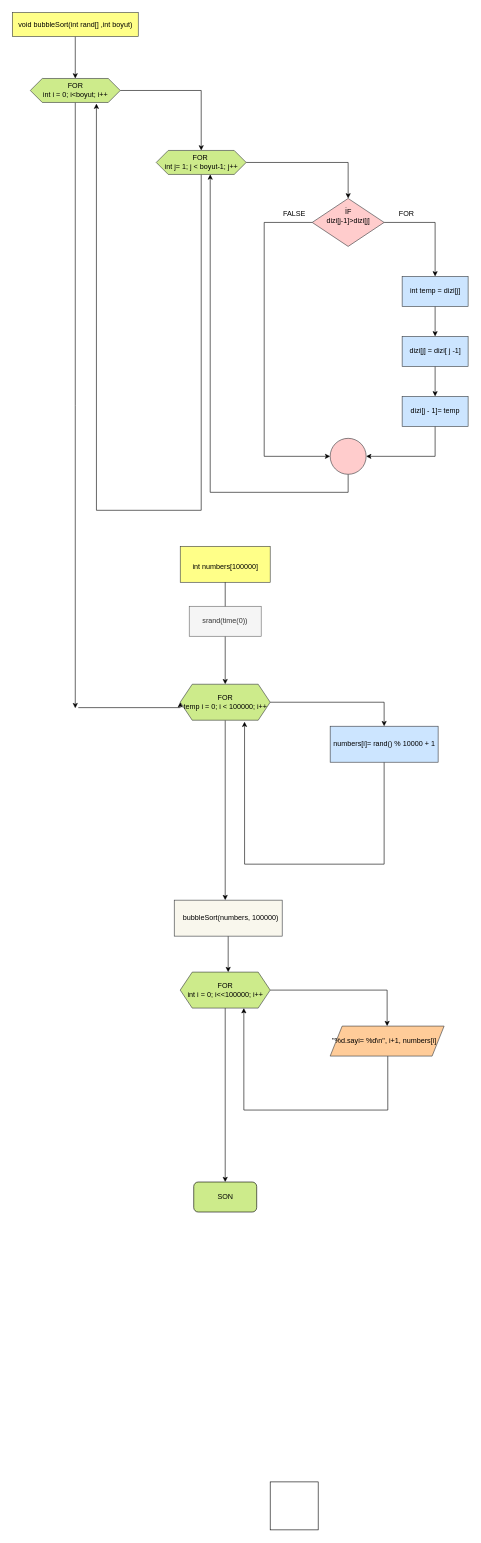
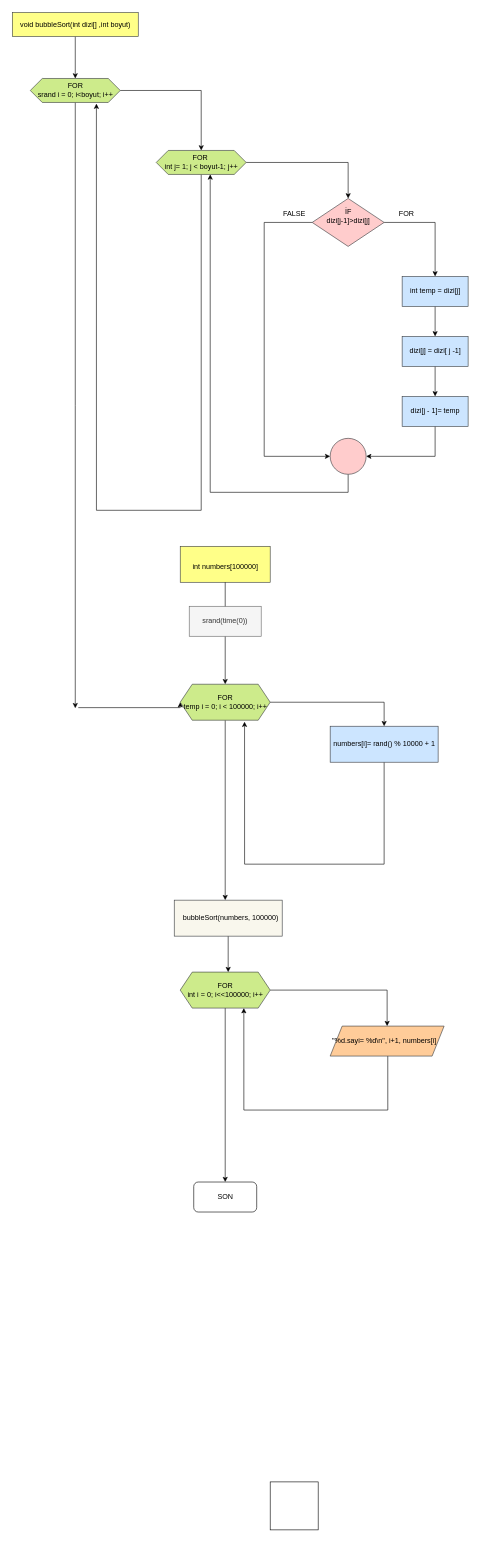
  <mxCell id="0" />
  <mxCell id="1" parent="0" />
  <mxCell id="2" style="edgeStyle=orthogonalEdgeStyle;rounded=0;orthogonalLoop=1;jettySize=auto;html=1;" parent="1" source="3" target="6" edge="1"><mxGeometry relative="1" as="geometry"><mxPoint x="125" y="120" as="targetPoint" /></mxGeometry></mxCell>
  <mxCell id="3" value="" style="rounded=0;whiteSpace=wrap;html=1;fillColor=#ffff88;strokeColor=#36393d;" parent="1" vertex="1"><mxGeometry x="20" y="20" width="210" height="40" as="geometry" /></mxCell>
  <mxCell id="4" style="edgeStyle=orthogonalEdgeStyle;rounded=0;orthogonalLoop=1;jettySize=auto;html=1;entryX=0.5;entryY=0;entryDx=0;entryDy=0;" parent="1" source="6" target="9" edge="1"><mxGeometry relative="1" as="geometry" /></mxCell>
  <mxCell id="5" style="edgeStyle=orthogonalEdgeStyle;rounded=0;orthogonalLoop=1;jettySize=auto;html=1;" parent="1" source="6" edge="1"><mxGeometry relative="1" as="geometry"><mxPoint x="125" y="1180" as="targetPoint" /></mxGeometry></mxCell>
  <mxCell id="6" value="" style="shape=hexagon;perimeter=hexagonPerimeter2;whiteSpace=wrap;html=1;fixedSize=1;fillColor=#cdeb8b;strokeColor=#36393d;" parent="1" vertex="1"><mxGeometry x="50" y="130" width="150" height="40" as="geometry" /></mxCell>
  <mxCell id="7" style="edgeStyle=orthogonalEdgeStyle;rounded=0;orthogonalLoop=1;jettySize=auto;html=1;" parent="1" source="9" target="12" edge="1"><mxGeometry relative="1" as="geometry" /></mxCell>
  <mxCell id="8" style="edgeStyle=orthogonalEdgeStyle;rounded=0;orthogonalLoop=1;jettySize=auto;html=1;entryX=0.735;entryY=1.049;entryDx=0;entryDy=0;entryPerimeter=0;" parent="1" source="9" target="6" edge="1"><mxGeometry relative="1" as="geometry"><mxPoint x="160" y="790" as="targetPoint" /><Array as="points"><mxPoint x="335" y="850" /><mxPoint x="160" y="850" /></Array></mxGeometry></mxCell>
  <mxCell id="9" value="" style="shape=hexagon;perimeter=hexagonPerimeter2;whiteSpace=wrap;html=1;fixedSize=1;fillColor=#cdeb8b;strokeColor=#36393d;" parent="1" vertex="1"><mxGeometry x="260" y="250" width="150" height="40" as="geometry" /></mxCell>
  <mxCell id="10" style="edgeStyle=orthogonalEdgeStyle;rounded=0;orthogonalLoop=1;jettySize=auto;html=1;entryX=0.5;entryY=0;entryDx=0;entryDy=0;" parent="1" source="12" target="14" edge="1"><mxGeometry relative="1" as="geometry" /></mxCell>
  <mxCell id="11" style="edgeStyle=orthogonalEdgeStyle;rounded=0;orthogonalLoop=1;jettySize=auto;html=1;" parent="1" source="12" target="20" edge="1"><mxGeometry relative="1" as="geometry"><mxPoint x="450" y="700" as="targetPoint" /><Array as="points"><mxPoint x="440" y="370" /><mxPoint x="440" y="760" /></Array></mxGeometry></mxCell>
  <mxCell id="12" value="" style="rhombus;whiteSpace=wrap;html=1;fillColor=#ffcccc;strokeColor=#36393d;" parent="1" vertex="1"><mxGeometry x="520" y="330" width="120" height="80" as="geometry" /></mxCell>
  <mxCell id="13" style="edgeStyle=orthogonalEdgeStyle;rounded=0;orthogonalLoop=1;jettySize=auto;html=1;entryX=0.5;entryY=0;entryDx=0;entryDy=0;" parent="1" source="14" target="16" edge="1"><mxGeometry relative="1" as="geometry" /></mxCell>
  <mxCell id="14" value="" style="rounded=0;whiteSpace=wrap;html=1;fillColor=#cce5ff;strokeColor=#36393d;" parent="1" vertex="1"><mxGeometry x="670" y="460" width="110" height="50" as="geometry" /></mxCell>
  <mxCell id="15" style="edgeStyle=orthogonalEdgeStyle;rounded=0;orthogonalLoop=1;jettySize=auto;html=1;entryX=0.5;entryY=0;entryDx=0;entryDy=0;" parent="1" source="16" target="18" edge="1"><mxGeometry relative="1" as="geometry" /></mxCell>
  <mxCell id="16" value="" style="rounded=0;whiteSpace=wrap;html=1;fillColor=#cce5ff;strokeColor=#36393d;" parent="1" vertex="1"><mxGeometry x="670" y="560" width="110" height="50" as="geometry" /></mxCell>
  <mxCell id="17" style="edgeStyle=orthogonalEdgeStyle;rounded=0;orthogonalLoop=1;jettySize=auto;html=1;entryX=1;entryY=0.5;entryDx=0;entryDy=0;" parent="1" target="20" edge="1"><mxGeometry relative="1" as="geometry"><mxPoint x="670" y="760" as="targetPoint" /><mxPoint x="725" y="710" as="sourcePoint" /><Array as="points"><mxPoint x="725" y="760" /></Array></mxGeometry></mxCell>
  <mxCell id="18" value="" style="rounded=0;whiteSpace=wrap;html=1;fillColor=#cce5ff;strokeColor=#36393d;" parent="1" vertex="1"><mxGeometry x="670" y="660" width="110" height="50" as="geometry" /></mxCell>
  <mxCell id="19" style="edgeStyle=orthogonalEdgeStyle;rounded=0;orthogonalLoop=1;jettySize=auto;html=1;exitX=0.5;exitY=1;exitDx=0;exitDy=0;" parent="1" source="20" edge="1"><mxGeometry relative="1" as="geometry"><mxPoint x="350" y="290" as="targetPoint" /><Array as="points"><mxPoint x="580" y="820" /><mxPoint x="350" y="820" /><mxPoint x="350" y="290" /></Array></mxGeometry></mxCell>
  <mxCell id="20" value="" style="ellipse;whiteSpace=wrap;html=1;aspect=fixed;fillColor=#ffcccc;strokeColor=#36393d;" parent="1" vertex="1"><mxGeometry x="550" y="730" width="60" height="60" as="geometry" /></mxCell>
  <mxCell id="21" value="" style="whiteSpace=wrap;html=1;aspect=fixed;" parent="1" vertex="1"><mxGeometry x="450" y="2470" width="80" height="80" as="geometry" /></mxCell>
  <mxCell id="22" style="edgeStyle=orthogonalEdgeStyle;rounded=0;orthogonalLoop=1;jettySize=auto;html=1;entryX=0.5;entryY=0;entryDx=0;entryDy=0;startArrow=none;" parent="1" source="53" target="26" edge="1"><mxGeometry relative="1" as="geometry" /></mxCell>
  <mxCell id="23" value="" style="rounded=0;whiteSpace=wrap;html=1;fillColor=#ffff88;strokeColor=#36393d;" parent="1" vertex="1"><mxGeometry x="300" y="910" width="150" height="60" as="geometry" /></mxCell>
  <mxCell id="24" style="edgeStyle=orthogonalEdgeStyle;rounded=0;orthogonalLoop=1;jettySize=auto;html=1;entryX=0.5;entryY=0;entryDx=0;entryDy=0;" parent="1" source="26" target="28" edge="1"><mxGeometry relative="1" as="geometry" /></mxCell>
  <mxCell id="25" style="edgeStyle=orthogonalEdgeStyle;rounded=0;orthogonalLoop=1;jettySize=auto;html=1;" parent="1" source="26" target="36" edge="1"><mxGeometry relative="1" as="geometry"><mxPoint x="375" y="1500" as="targetPoint" /><Array as="points"><mxPoint x="375" y="1500" /></Array></mxGeometry></mxCell>
  <mxCell id="26" value="" style="shape=hexagon;perimeter=hexagonPerimeter2;whiteSpace=wrap;html=1;fixedSize=1;fillColor=#cdeb8b;strokeColor=#36393d;" parent="1" vertex="1"><mxGeometry x="300" y="1140" width="150" height="60" as="geometry" /></mxCell>
  <mxCell id="27" style="edgeStyle=orthogonalEdgeStyle;rounded=0;orthogonalLoop=1;jettySize=auto;html=1;entryX=0.715;entryY=1.042;entryDx=0;entryDy=0;entryPerimeter=0;" parent="1" source="28" target="26" edge="1"><mxGeometry relative="1" as="geometry"><mxPoint x="500" y="1410" as="targetPoint" /><Array as="points"><mxPoint x="640" y="1440" /><mxPoint x="407" y="1440" /></Array></mxGeometry></mxCell>
  <mxCell id="28" value="" style="rounded=0;whiteSpace=wrap;html=1;fillColor=#cce5ff;strokeColor=#36393d;" parent="1" vertex="1"><mxGeometry x="550" y="1210" width="180" height="60" as="geometry" /></mxCell>
  <mxCell id="29" style="edgeStyle=orthogonalEdgeStyle;rounded=0;orthogonalLoop=1;jettySize=auto;html=1;entryX=0.5;entryY=0;entryDx=0;entryDy=0;" parent="1" source="31" target="34" edge="1"><mxGeometry relative="1" as="geometry"><mxPoint x="646" y="1700" as="targetPoint" /></mxGeometry></mxCell>
  <mxCell id="30" style="edgeStyle=orthogonalEdgeStyle;rounded=0;orthogonalLoop=1;jettySize=auto;html=1;entryX=0.5;entryY=0;entryDx=0;entryDy=0;" parent="1" source="31" target="33" edge="1"><mxGeometry relative="1" as="geometry" /></mxCell>
  <mxCell id="31" value="" style="shape=hexagon;perimeter=hexagonPerimeter2;whiteSpace=wrap;html=1;fixedSize=1;fillColor=#cdeb8b;strokeColor=#36393d;" parent="1" vertex="1"><mxGeometry x="300" y="1620" width="150" height="60" as="geometry" /></mxCell>
  <mxCell id="32" style="edgeStyle=orthogonalEdgeStyle;rounded=0;orthogonalLoop=1;jettySize=auto;html=1;entryX=0.707;entryY=1;entryDx=0;entryDy=0;entryPerimeter=0;" parent="1" target="31" edge="1"><mxGeometry relative="1" as="geometry"><mxPoint x="406" y="1840" as="targetPoint" /><mxPoint x="646.059" y="1760" as="sourcePoint" /><Array as="points"><mxPoint x="646" y="1850" /><mxPoint x="406" y="1850" /></Array></mxGeometry></mxCell>
- <mxCell id="33" value="SON" style="rounded=1;whiteSpace=wrap;html=1;fillColor=#cdeb8b;" parent="1" vertex="1"><mxGeometry x="322.5" y="1970" width="105" height="50" as="geometry" /></mxCell>
+ <mxCell id="33" value="SON" style="rounded=1;whiteSpace=wrap;html=1;" parent="1" vertex="1"><mxGeometry x="322.5" y="1970" width="105" height="50" as="geometry" /></mxCell>
  <mxCell id="34" value="" style="shape=parallelogram;perimeter=parallelogramPerimeter;whiteSpace=wrap;html=1;fixedSize=1;fillColor=#ffcc99;strokeColor=#36393d;" parent="1" vertex="1"><mxGeometry x="550" y="1710" width="190" height="50" as="geometry" /></mxCell>
  <mxCell id="35" style="edgeStyle=orthogonalEdgeStyle;rounded=0;orthogonalLoop=1;jettySize=auto;html=1;entryX=0.533;entryY=0;entryDx=0;entryDy=0;entryPerimeter=0;" parent="1" source="36" target="31" edge="1"><mxGeometry relative="1" as="geometry"><mxPoint x="380" y="1610" as="targetPoint" /></mxGeometry></mxCell>
  <mxCell id="36" value="" style="rounded=0;whiteSpace=wrap;html=1;fillColor=#f9f7ed;strokeColor=#36393d;" parent="1" vertex="1"><mxGeometry x="290" y="1500" width="180" height="60" as="geometry" /></mxCell>
  <mxCell id="37" value="" style="edgeStyle=segmentEdgeStyle;endArrow=classic;html=1;rounded=0;entryX=0;entryY=0.5;entryDx=0;entryDy=0;" parent="1" target="26" edge="1"><mxGeometry width="50" height="50" relative="1" as="geometry"><mxPoint x="130" y="1179" as="sourcePoint" /><mxPoint x="180" y="1129" as="targetPoint" /></mxGeometry></mxCell>
- <mxCell id="38" value="void bubbleSort(int rand[] ,int boyut)" style="text;html=1;resizable=0;autosize=1;align=center;verticalAlign=middle;points=[];fillColor=none;strokeColor=none;rounded=0;" parent="1" vertex="1"><mxGeometry x="20" y="25" width="210" height="30" as="geometry" /></mxCell>
- <mxCell id="39" value="FOR&lt;br&gt;int i = 0; i&amp;lt;boyut; i++" style="text;html=1;resizable=0;autosize=1;align=center;verticalAlign=middle;points=[];fillColor=none;strokeColor=none;rounded=0;" parent="1" vertex="1"><mxGeometry x="60" y="130" width="130" height="40" as="geometry" /></mxCell>
+ <mxCell id="38" value="void bubbleSort(int dizi[] ,int boyut)" style="text;html=1;resizable=0;autosize=1;align=center;verticalAlign=middle;points=[];fillColor=none;strokeColor=none;rounded=0;" parent="1" vertex="1"><mxGeometry x="20" y="25" width="210" height="30" as="geometry" /></mxCell>
+ <mxCell id="39" value="FOR&lt;br&gt;srand i = 0; i&amp;lt;boyut; i++" style="text;html=1;resizable=0;autosize=1;align=center;verticalAlign=middle;points=[];fillColor=none;strokeColor=none;rounded=0;" parent="1" vertex="1"><mxGeometry x="60" y="130" width="130" height="40" as="geometry" /></mxCell>
  <mxCell id="40" value="FOR&amp;nbsp;&lt;br&gt;int j= 1; j &amp;lt; boyut-1; j++" style="text;html=1;resizable=0;autosize=1;align=center;verticalAlign=middle;points=[];fillColor=none;strokeColor=none;rounded=0;" parent="1" vertex="1"><mxGeometry x="260" y="250" width="150" height="40" as="geometry" /></mxCell>
  <mxCell id="41" value="İF&lt;br&gt;dizi[j-1]&amp;gt;dizi[j]" style="text;html=1;resizable=0;autosize=1;align=center;verticalAlign=middle;points=[];fillColor=none;strokeColor=none;rounded=0;" parent="1" vertex="1"><mxGeometry x="530" y="340" width="100" height="40" as="geometry" /></mxCell>
  <mxCell id="42" value="FOR" style="text;html=1;resizable=0;autosize=1;align=center;verticalAlign=middle;points=[];fillColor=none;strokeColor=none;rounded=0;" parent="1" vertex="1"><mxGeometry x="647" y="340" width="60" height="30" as="geometry" /></mxCell>
  <mxCell id="43" value="FALSE" style="text;html=1;resizable=0;autosize=1;align=center;verticalAlign=middle;points=[];fillColor=none;strokeColor=none;rounded=0;" parent="1" vertex="1"><mxGeometry x="460" y="340" width="60" height="30" as="geometry" /></mxCell>
  <mxCell id="44" value="int temp = dizi[j]" style="text;html=1;resizable=0;autosize=1;align=center;verticalAlign=middle;points=[];fillColor=none;strokeColor=none;rounded=0;" parent="1" vertex="1"><mxGeometry x="670" y="470" width="110" height="30" as="geometry" /></mxCell>
  <mxCell id="45" value="dizi[j] = dizi[ j -1]" style="text;html=1;resizable=0;autosize=1;align=center;verticalAlign=middle;points=[];fillColor=none;strokeColor=none;rounded=0;" parent="1" vertex="1"><mxGeometry x="670" y="570" width="110" height="30" as="geometry" /></mxCell>
  <mxCell id="46" value="dizi[j - 1]= temp" style="text;html=1;resizable=0;autosize=1;align=center;verticalAlign=middle;points=[];fillColor=none;strokeColor=none;rounded=0;" parent="1" vertex="1"><mxGeometry x="670" y="670" width="110" height="30" as="geometry" /></mxCell>
  <mxCell id="47" value="int numbers[100000]" style="text;html=1;resizable=0;autosize=1;align=center;verticalAlign=middle;points=[];fillColor=none;strokeColor=none;rounded=0;" parent="1" vertex="1"><mxGeometry x="310" y="930" width="130" height="30" as="geometry" /></mxCell>
  <mxCell id="48" value="FOR&lt;br&gt;temp i = 0; i &amp;lt; 100000; i++" style="text;html=1;resizable=0;autosize=1;align=center;verticalAlign=middle;points=[];fillColor=none;strokeColor=none;rounded=0;" parent="1" vertex="1"><mxGeometry x="300" y="1150" width="150" height="40" as="geometry" /></mxCell>
  <mxCell id="49" value="numbers[i]= rand() % 10000 + 1" style="text;html=1;resizable=0;autosize=1;align=center;verticalAlign=middle;points=[];fillColor=none;strokeColor=none;rounded=0;" parent="1" vertex="1"><mxGeometry x="545" y="1225" width="190" height="30" as="geometry" /></mxCell>
  <mxCell id="50" value="bubbleSort(numbers, 100000)" style="text;html=1;resizable=0;autosize=1;align=center;verticalAlign=middle;points=[];fillColor=none;strokeColor=none;rounded=0;" parent="1" vertex="1"><mxGeometry x="294" y="1515" width="180" height="30" as="geometry" /></mxCell>
  <mxCell id="51" value="FOR&lt;br&gt;int i = 0; i&amp;lt;&amp;lt;100000; i++" style="text;html=1;resizable=0;autosize=1;align=center;verticalAlign=middle;points=[];fillColor=none;strokeColor=none;rounded=0;" parent="1" vertex="1"><mxGeometry x="300" y="1630" width="150" height="40" as="geometry" /></mxCell>
  <mxCell id="52" value="&quot;%d.sayi= %d\n&quot;, i+1, numbers[i]" style="text;html=1;resizable=0;autosize=1;align=center;verticalAlign=middle;points=[];fillColor=none;strokeColor=none;rounded=0;" parent="1" vertex="1"><mxGeometry x="540" y="1720" width="200" height="30" as="geometry" /></mxCell>
  <mxCell id="53" value="srand(time(0))" style="rounded=0;whiteSpace=wrap;html=1;fillColor=#f5f5f5;fontColor=#333333;strokeColor=#666666;" parent="1" vertex="1"><mxGeometry x="315" y="1010" width="120" height="50" as="geometry" /></mxCell>
  <mxCell id="54" value="" style="edgeStyle=orthogonalEdgeStyle;rounded=0;orthogonalLoop=1;jettySize=auto;html=1;entryX=0.5;entryY=0;entryDx=0;entryDy=0;endArrow=none;" parent="1" source="23" target="53" edge="1"><mxGeometry relative="1" as="geometry"><mxPoint x="375" y="970" as="sourcePoint" /><mxPoint x="375" y="1140" as="targetPoint" /></mxGeometry></mxCell>
